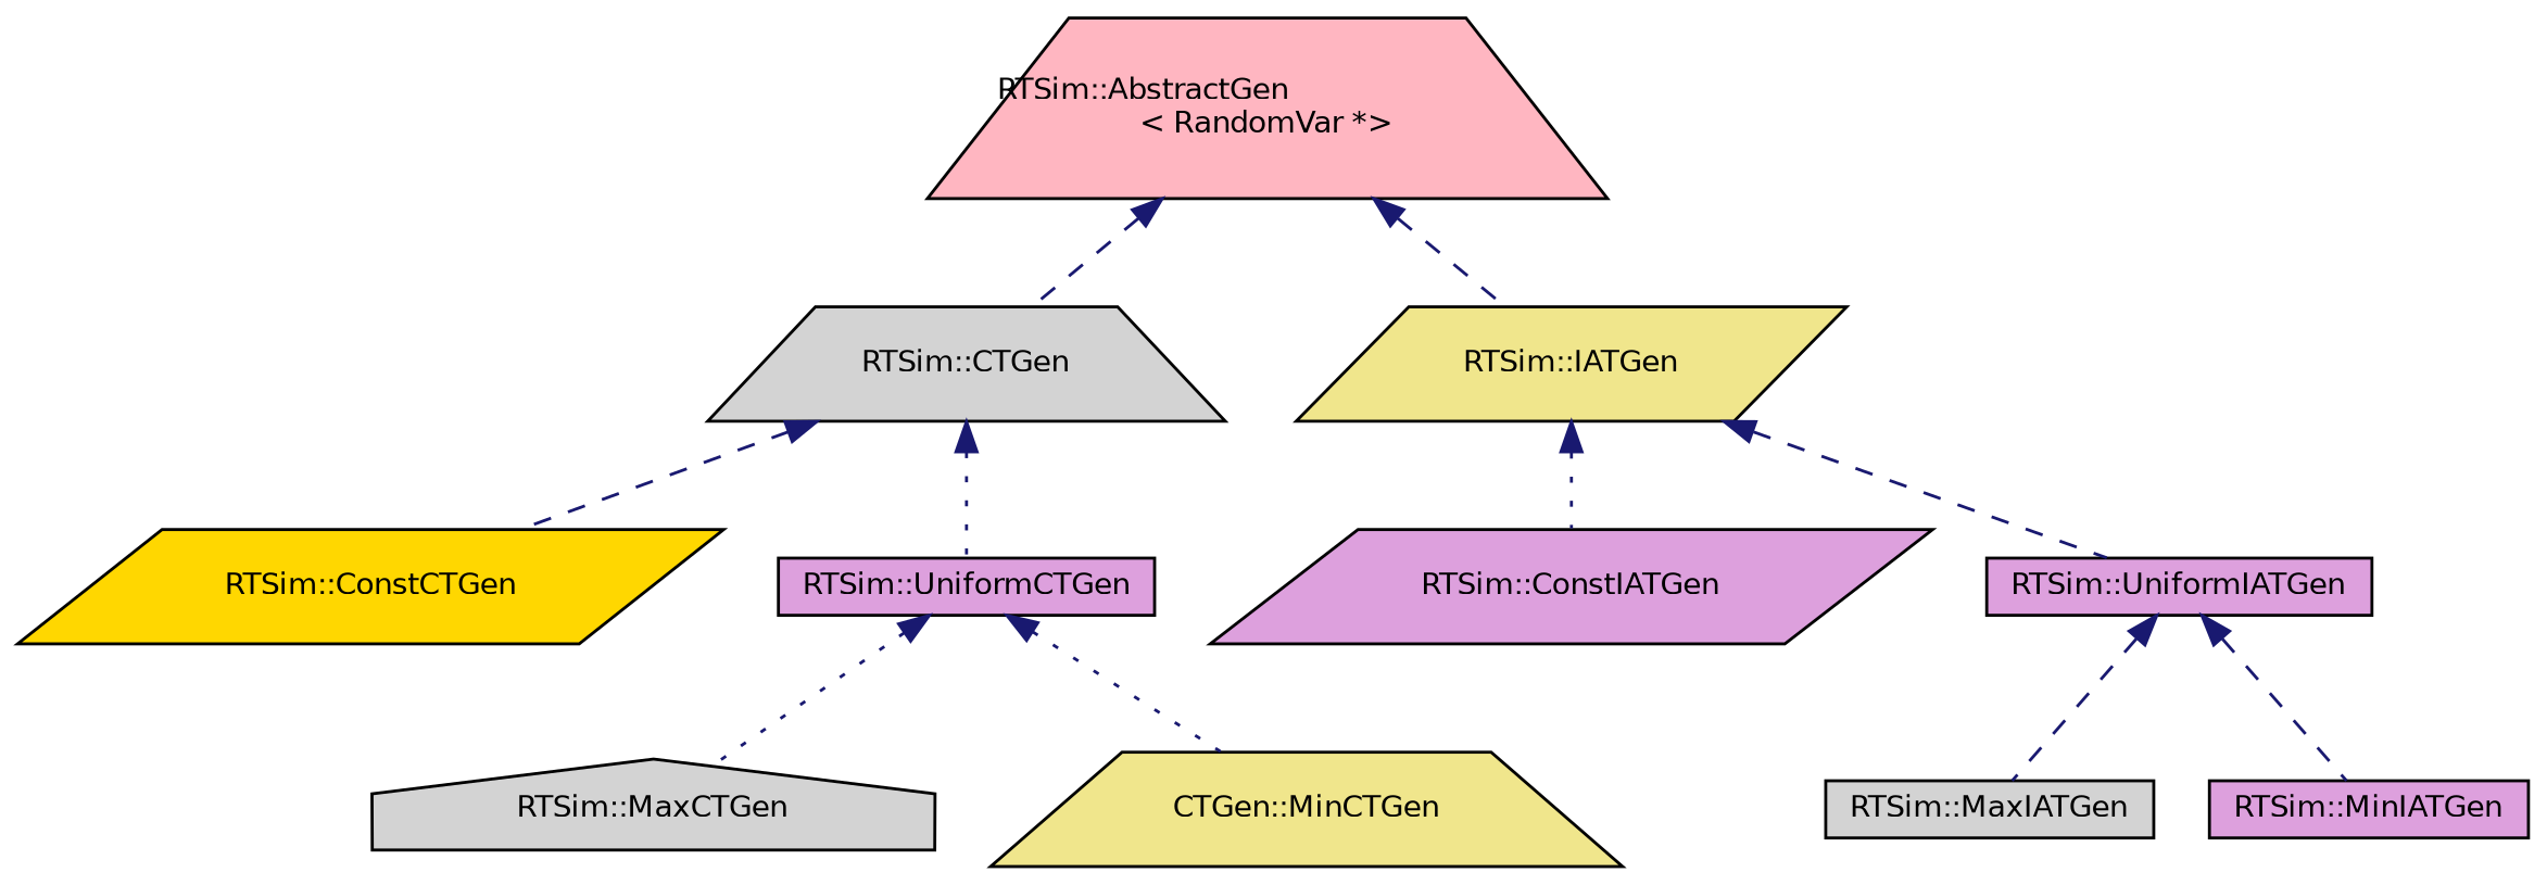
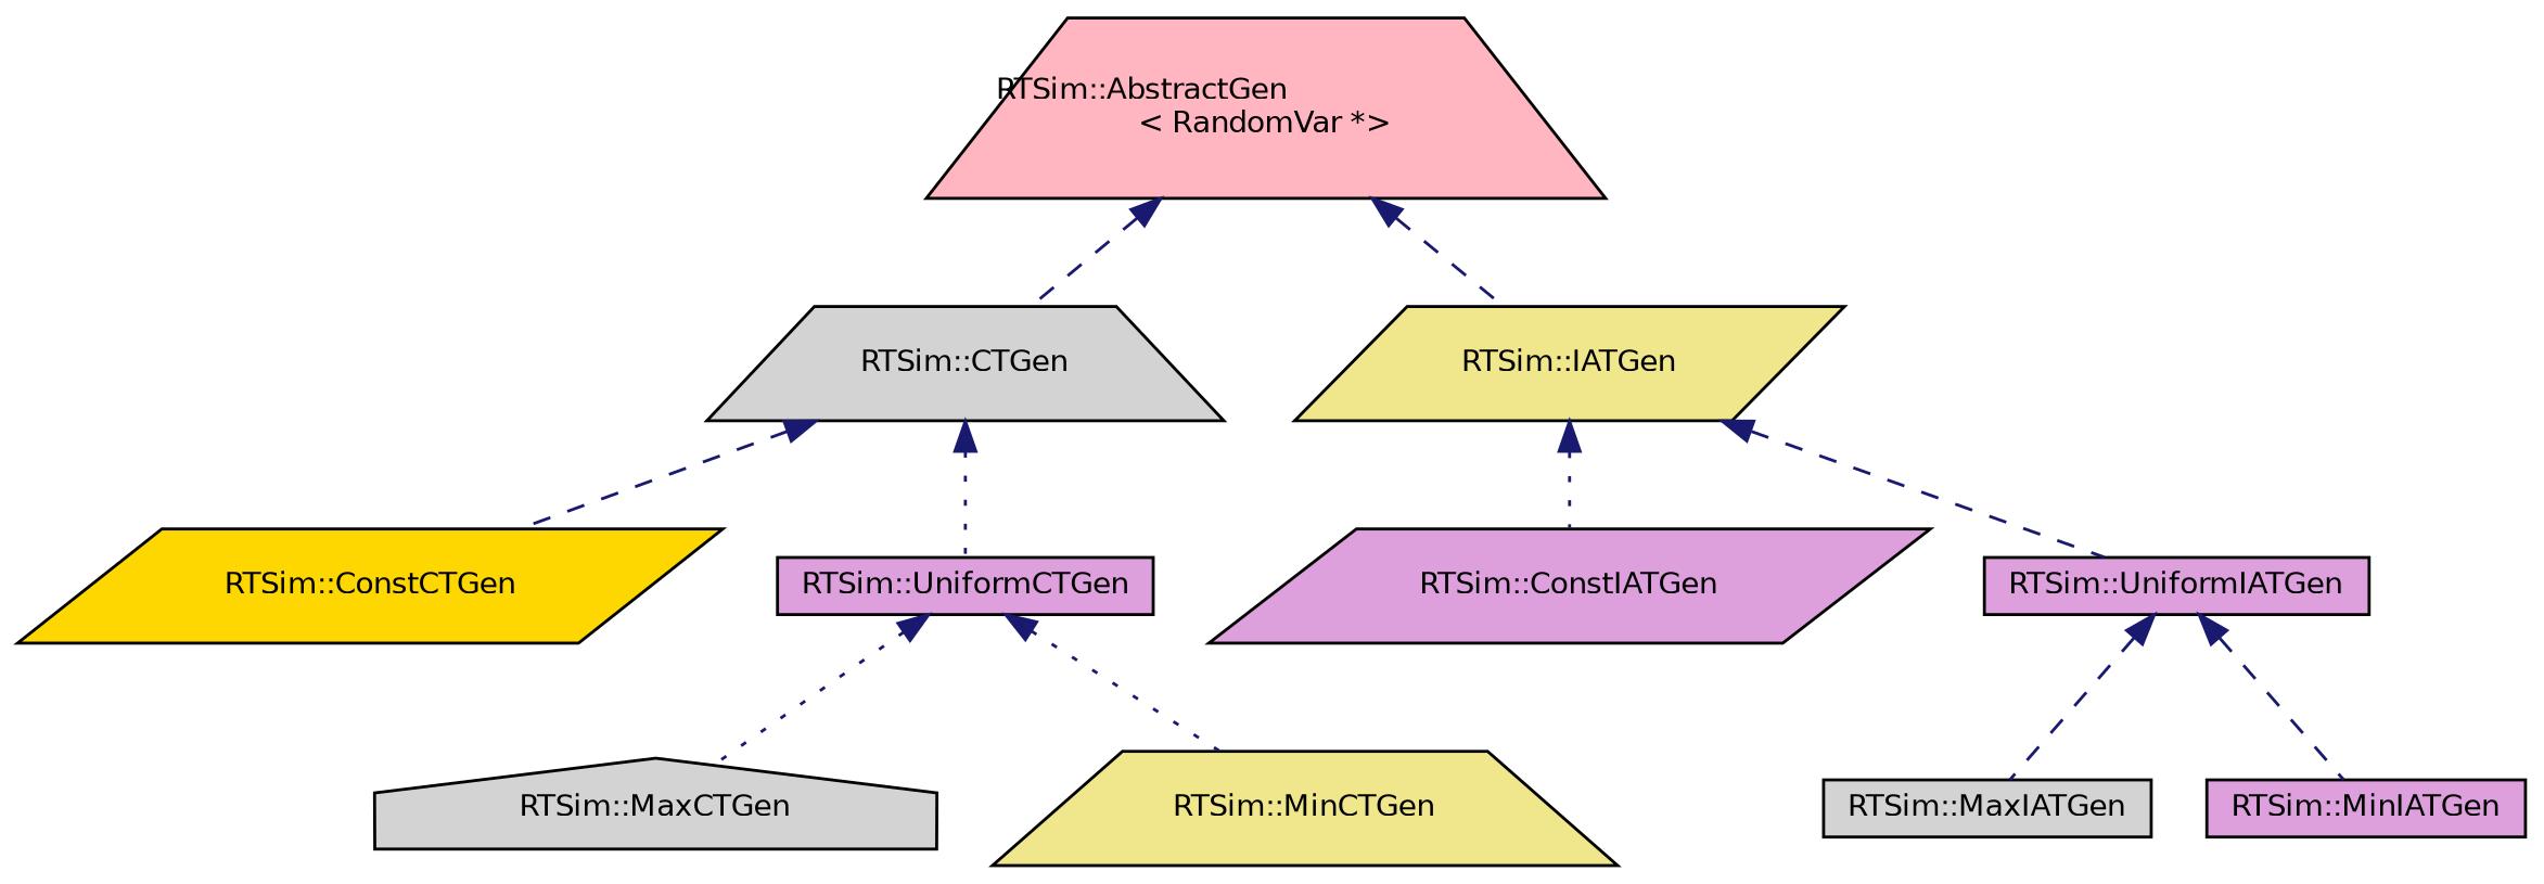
  digraph {
    rankdir=TB
    node [color=black fillcolor=plum fontname=Helvetica fontsize=10 shape=box style=filled]
    edge [color=midnightblue dir=back fontname=Helvetica fontsize=10 labelfontname=Helvetica labelfontsize=10 style=dashed]
    n1 [fillcolor=lightpink height=0.2 label="RTSim::AbstractGen\l\< RandomVar *\>" shape=trapezium width=0.4]
    n2 [fillcolor=lightgrey height=0.2 label="RTSim::CTGen" shape=trapezium width=0.4]
    n3 [fillcolor=khaki height=0.2 label="RTSim::IATGen" shape=parallelogram width=0.4]
    n4 [fillcolor=gold height=0.2 label="RTSim::ConstCTGen" shape=parallelogram width=0.4]
    n5 [height=0.2 label="RTSim::UniformCTGen" width=0.4]
    n6 [height=0.2 label="RTSim::ConstIATGen" shape=parallelogram width=0.4]
    n7 [height=0.2 label="RTSim::UniformIATGen" width=0.4]
    n8 [fillcolor=lightgrey height=0.2 label="RTSim::MaxCTGen" shape=house width=0.4]
-   n9 [fillcolor=khaki height=0.2 label="CTGen::MinCTGen" shape=trapezium width=0.4]
+   n9 [fillcolor=khaki height=0.2 label="RTSim::MinCTGen" shape=trapezium width=0.4]
    n10 [fillcolor=lightgrey height=0.2 label="RTSim::MaxIATGen" width=0.4]
    n11 [height=0.2 label="RTSim::MinIATGen" width=0.4]
    n1 -> n2
    n1 -> n3
    n2 -> n4
    n2 -> n5 [style=dotted]
    n3 -> n6 [style=dotted]
    n3 -> n7
    n5 -> n8 [style=dotted]
    n5 -> n9 [style=dotted]
    n7 -> n10
    n7 -> n11
  }
